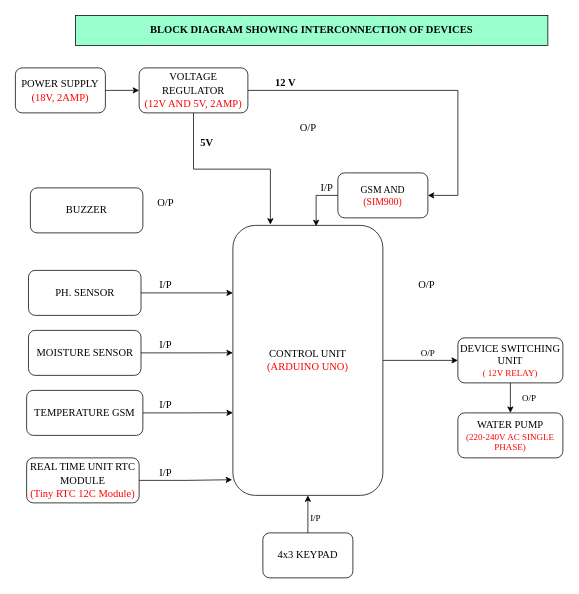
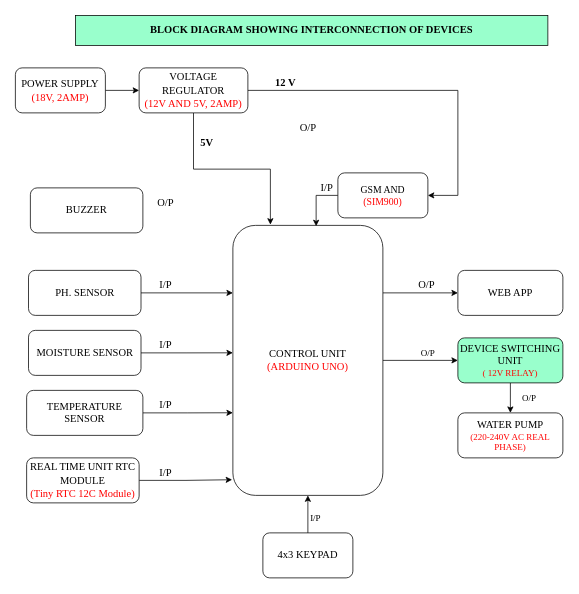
  <mxCell id="0" />
  <mxCell id="1" parent="0" />
  <mxCell id="2" style="edgeStyle=orthogonalEdgeStyle;rounded=0;orthogonalLoop=1;jettySize=auto;html=1;entryX=0;entryY=0.25;entryDx=0;entryDy=0;fontFamily=Times New Roman;fontSize=14;fontColor=#FF0000;" edge="1" parent="1" source="3" target="10"><mxGeometry relative="1" as="geometry" /></mxCell>
  <mxCell id="3" value="&lt;font face=&quot;Georgia&quot; style=&quot;font-size: 14px&quot;&gt;PH. SENSOR&lt;/font&gt;" style="rounded=1;whiteSpace=wrap;html=1;" parent="1" vertex="1"><mxGeometry x="37.5" y="360" width="150" height="60" as="geometry" /></mxCell>
  <mxCell id="4" style="edgeStyle=orthogonalEdgeStyle;rounded=0;orthogonalLoop=1;jettySize=auto;html=1;entryX=0;entryY=0.694;entryDx=0;entryDy=0;entryPerimeter=0;fontFamily=Times New Roman;fontSize=14;fontColor=#FF0000;" edge="1" parent="1" source="5" target="10"><mxGeometry relative="1" as="geometry" /></mxCell>
- <mxCell id="5" value="&lt;font face=&quot;Georgia&quot; style=&quot;font-size: 14px&quot;&gt;TEMPERATURE GSM&lt;/font&gt;" style="rounded=1;whiteSpace=wrap;html=1;" parent="1" vertex="1"><mxGeometry x="35" y="520" width="155" height="60" as="geometry" /></mxCell>
+ <mxCell id="5" value="&lt;font face=&quot;Georgia&quot; style=&quot;font-size: 14px&quot;&gt;TEMPERATURE SENSOR&lt;/font&gt;" style="rounded=1;whiteSpace=wrap;html=1;" parent="1" vertex="1"><mxGeometry x="35" y="520" width="155" height="60" as="geometry" /></mxCell>
  <mxCell id="6" style="edgeStyle=orthogonalEdgeStyle;rounded=0;orthogonalLoop=1;jettySize=auto;html=1;entryX=0;entryY=0.472;entryDx=0;entryDy=0;entryPerimeter=0;fontFamily=Times New Roman;fontSize=14;fontColor=#FF0000;" edge="1" parent="1" source="7" target="10"><mxGeometry relative="1" as="geometry" /></mxCell>
  <mxCell id="7" value="&lt;font face=&quot;Georgia&quot; style=&quot;font-size: 14px&quot;&gt;MOISTURE SENSOR&lt;/font&gt;" style="rounded=1;whiteSpace=wrap;html=1;" parent="1" vertex="1"><mxGeometry x="37.5" y="440" width="150" height="60" as="geometry" /></mxCell>
+ <mxCell id="8" style="edgeStyle=orthogonalEdgeStyle;rounded=0;orthogonalLoop=1;jettySize=auto;html=1;exitX=1;exitY=0.25;exitDx=0;exitDy=0;entryX=0;entryY=0.5;entryDx=0;entryDy=0;fontFamily=Times New Roman;fontSize=14;fontColor=#000000;" edge="1" parent="1" source="10" target="14"><mxGeometry relative="1" as="geometry" /></mxCell>
  <mxCell id="9" value="" style="edgeStyle=orthogonalEdgeStyle;rounded=0;orthogonalLoop=1;jettySize=auto;html=1;fontFamily=Times New Roman;fontSize=14;fontColor=#000000;" edge="1" parent="1" source="10" target="34"><mxGeometry relative="1" as="geometry" /></mxCell>
  <mxCell id="10" value="&lt;font face=&quot;Georgia&quot; style=&quot;font-size: 14px&quot;&gt;CONTROL UNIT&lt;br&gt;&lt;font color=&quot;#ff0000&quot;&gt;(ARDUINO UNO)&lt;/font&gt;&lt;br&gt;&lt;/font&gt;" style="whiteSpace=wrap;html=1;rounded=1;" parent="1" vertex="1"><mxGeometry x="310" y="300" width="200" height="360" as="geometry" /></mxCell>
  <mxCell id="11" style="edgeStyle=orthogonalEdgeStyle;rounded=0;orthogonalLoop=1;jettySize=auto;html=1;exitX=0;exitY=0.5;exitDx=0;exitDy=0;entryX=0.555;entryY=0.003;entryDx=0;entryDy=0;entryPerimeter=0;fontFamily=Times New Roman;fontSize=12;fontColor=#000000;" edge="1" parent="1" source="12" target="10"><mxGeometry relative="1" as="geometry" /></mxCell>
  <mxCell id="12" value="&lt;font style=&quot;font-size: 13px&quot;&gt;&lt;font face=&quot;Georgia&quot;&gt;GSM AND&lt;/font&gt;&lt;br&gt;&lt;font color=&quot;#ff0000&quot; face=&quot;Times New Roman&quot;&gt;(SIM900)&lt;/font&gt;&lt;br&gt;&lt;/font&gt;" style="whiteSpace=wrap;html=1;rounded=1;" parent="1" vertex="1"><mxGeometry x="450" y="230" width="120" height="60" as="geometry" /></mxCell>
  <mxCell id="13" value="&lt;font face=&quot;Georgia&quot; style=&quot;font-size: 14px&quot;&gt;BUZZER&lt;/font&gt;" style="whiteSpace=wrap;html=1;rounded=1;" parent="1" vertex="1"><mxGeometry x="40" y="250" width="150" height="60" as="geometry" /></mxCell>
+ <mxCell id="14" value="&lt;font style=&quot;font-size: 14px&quot; face=&quot;Georgia&quot;&gt;WEB APP&lt;/font&gt;" style="whiteSpace=wrap;html=1;rounded=1;" parent="1" vertex="1"><mxGeometry x="610" y="360" width="140" height="60" as="geometry" /></mxCell>
  <mxCell id="15" value="&lt;b&gt;BLOCK DIAGRAM SHOWING INTERCONNECTION OF DEVICES&lt;/b&gt;" style="rounded=0;whiteSpace=wrap;html=1;fontFamily=Georgia;fontSize=14;fillColor=#99FFCC;" parent="1" vertex="1"><mxGeometry x="100" y="20" width="630" height="40" as="geometry" /></mxCell>
  <mxCell id="16" value="" style="edgeStyle=orthogonalEdgeStyle;rounded=0;orthogonalLoop=1;jettySize=auto;html=1;fontFamily=Georgia;fontSize=14;fontColor=#FF0000;" edge="1" parent="1" source="17" target="20"><mxGeometry relative="1" as="geometry" /></mxCell>
  <mxCell id="17" value="&lt;font style=&quot;font-size: 14px&quot;&gt;&lt;font face=&quot;Georgia&quot;&gt;POWER SUPPLY&lt;/font&gt;&lt;br&gt;&lt;font color=&quot;#ff0000&quot; style=&quot;font-size: 14px&quot; face=&quot;Times New Roman&quot;&gt;(18V, 2AMP)&lt;/font&gt;&lt;/font&gt;" style="rounded=1;whiteSpace=wrap;html=1;" vertex="1" parent="1"><mxGeometry x="20" y="90" width="120" height="60" as="geometry" /></mxCell>
  <mxCell id="18" style="edgeStyle=orthogonalEdgeStyle;rounded=0;orthogonalLoop=1;jettySize=auto;html=1;exitX=1;exitY=0.5;exitDx=0;exitDy=0;entryX=1;entryY=0.5;entryDx=0;entryDy=0;fontFamily=Georgia;fontSize=14;fontColor=#FF0000;" edge="1" parent="1" source="20" target="12"><mxGeometry relative="1" as="geometry"><Array as="points"><mxPoint x="610" y="120" /><mxPoint x="610" y="260" /></Array></mxGeometry></mxCell>
  <mxCell id="19" style="edgeStyle=orthogonalEdgeStyle;rounded=0;orthogonalLoop=1;jettySize=auto;html=1;fontFamily=Times New Roman;fontSize=14;fontColor=#000000;" edge="1" parent="1" source="20"><mxGeometry relative="1" as="geometry"><mxPoint x="360" y="299" as="targetPoint" /><Array as="points"><mxPoint x="258" y="225" /><mxPoint x="360" y="225" /><mxPoint x="360" y="299" /></Array></mxGeometry></mxCell>
  <mxCell id="20" value="&lt;font style=&quot;font-size: 14px&quot;&gt;&lt;font face=&quot;Georgia&quot;&gt;VOLTAGE REGULATOR&lt;/font&gt;&lt;br&gt;&lt;font color=&quot;#ff0000&quot; style=&quot;font-size: 14px&quot; face=&quot;Times New Roman&quot;&gt;(12V AND 5V, 2AMP)&lt;/font&gt;&lt;/font&gt;" style="rounded=1;whiteSpace=wrap;html=1;" vertex="1" parent="1"><mxGeometry x="185" y="90" width="145" height="60" as="geometry" /></mxCell>
  <mxCell id="21" value="&lt;font color=&quot;#000000&quot; face=&quot;Times New Roman&quot;&gt;&lt;b&gt;12 V&lt;/b&gt;&lt;/font&gt;" style="text;html=1;align=center;verticalAlign=middle;resizable=0;points=[];autosize=1;strokeColor=none;fillColor=none;fontSize=14;fontFamily=Georgia;fontColor=#FF0000;" vertex="1" parent="1"><mxGeometry x="360" y="100" width="40" height="20" as="geometry" /></mxCell>
  <mxCell id="22" value="&lt;b&gt;5V&lt;/b&gt;" style="text;html=1;align=center;verticalAlign=middle;resizable=0;points=[];autosize=1;strokeColor=none;fillColor=none;fontSize=14;fontFamily=Times New Roman;fontColor=#000000;" vertex="1" parent="1"><mxGeometry x="260" y="180" width="30" height="20" as="geometry" /></mxCell>
  <mxCell id="23" value="O/P" style="text;html=1;align=center;verticalAlign=middle;resizable=0;points=[];autosize=1;strokeColor=none;fillColor=none;fontSize=14;fontFamily=Times New Roman;fontColor=#000000;" vertex="1" parent="1"><mxGeometry x="390" y="160" width="40" height="20" as="geometry" /></mxCell>
  <mxCell id="24" value="I/P" style="text;html=1;align=center;verticalAlign=middle;resizable=0;points=[];autosize=1;strokeColor=none;fillColor=none;fontSize=14;fontFamily=Times New Roman;fontColor=#000000;" vertex="1" parent="1"><mxGeometry x="420" y="240" width="30" height="20" as="geometry" /></mxCell>
  <mxCell id="25" style="edgeStyle=orthogonalEdgeStyle;rounded=0;orthogonalLoop=1;jettySize=auto;html=1;entryX=-0.005;entryY=0.942;entryDx=0;entryDy=0;entryPerimeter=0;fontFamily=Times New Roman;fontSize=14;fontColor=#FF0000;" edge="1" parent="1" source="26" target="10"><mxGeometry relative="1" as="geometry" /></mxCell>
  <mxCell id="26" value="&lt;font style=&quot;font-size: 14px&quot;&gt;&lt;font face=&quot;Georgia&quot;&gt;REAL TIME UNIT RTC MODULE&lt;/font&gt;&lt;br&gt;&lt;font color=&quot;#ff0000&quot; face=&quot;Times New Roman&quot;&gt;(Tiny RTC 12C Module)&lt;/font&gt;&lt;br&gt;&lt;/font&gt;" style="rounded=1;whiteSpace=wrap;html=1;" vertex="1" parent="1"><mxGeometry x="35" y="610" width="150" height="60" as="geometry" /></mxCell>
  <mxCell id="27" value="&lt;font color=&quot;#000000&quot;&gt;I/P&lt;/font&gt;" style="text;html=1;align=center;verticalAlign=middle;resizable=0;points=[];autosize=1;strokeColor=none;fillColor=none;fontSize=14;fontFamily=Times New Roman;fontColor=#FF0000;" vertex="1" parent="1"><mxGeometry x="205" y="370" width="30" height="20" as="geometry" /></mxCell>
  <mxCell id="28" value="I/P" style="text;html=1;align=center;verticalAlign=middle;resizable=0;points=[];autosize=1;strokeColor=none;fillColor=none;fontSize=14;fontFamily=Times New Roman;fontColor=#000000;" vertex="1" parent="1"><mxGeometry x="205" y="450" width="30" height="20" as="geometry" /></mxCell>
  <mxCell id="29" value="I/P" style="text;html=1;align=center;verticalAlign=middle;resizable=0;points=[];autosize=1;strokeColor=none;fillColor=none;fontSize=14;fontFamily=Times New Roman;fontColor=#000000;" vertex="1" parent="1"><mxGeometry x="205" y="530" width="30" height="20" as="geometry" /></mxCell>
  <mxCell id="30" value="I/P" style="text;html=1;align=center;verticalAlign=middle;resizable=0;points=[];autosize=1;strokeColor=none;fillColor=none;fontSize=14;fontFamily=Times New Roman;fontColor=#000000;" vertex="1" parent="1"><mxGeometry x="205" y="620" width="30" height="20" as="geometry" /></mxCell>
  <mxCell id="31" value="O/P" style="text;html=1;align=center;verticalAlign=middle;resizable=0;points=[];autosize=1;strokeColor=none;fillColor=none;fontSize=14;fontFamily=Times New Roman;fontColor=#000000;" vertex="1" parent="1"><mxGeometry x="200" y="260" width="40" height="20" as="geometry" /></mxCell>
  <mxCell id="32" value="O/P" style="text;html=1;align=center;verticalAlign=middle;resizable=0;points=[];autosize=1;strokeColor=none;fillColor=none;fontSize=14;fontFamily=Times New Roman;fontColor=#000000;" vertex="1" parent="1"><mxGeometry x="547.5" y="370" width="40" height="20" as="geometry" /></mxCell>
  <mxCell id="33" value="" style="edgeStyle=orthogonalEdgeStyle;rounded=0;orthogonalLoop=1;jettySize=auto;html=1;fontFamily=Georgia;fontSize=12;fontColor=#000000;" edge="1" parent="1" source="34" target="36"><mxGeometry relative="1" as="geometry" /></mxCell>
- <mxCell id="34" value="&lt;font face=&quot;Georgia&quot; style=&quot;font-size: 14px&quot;&gt;DEVICE SWITCHING UNIT&lt;/font&gt;&lt;br&gt;&lt;font color=&quot;#ff0000&quot; face=&quot;Times New Roman&quot;&gt;( 12V RELAY)&lt;/font&gt;" style="whiteSpace=wrap;html=1;rounded=1;" vertex="1" parent="1"><mxGeometry x="610" y="450" width="140" height="60" as="geometry" /></mxCell>
+ <mxCell id="34" value="&lt;font face=&quot;Georgia&quot; style=&quot;font-size: 14px&quot;&gt;DEVICE SWITCHING UNIT&lt;/font&gt;&lt;br&gt;&lt;font color=&quot;#ff0000&quot; face=&quot;Times New Roman&quot;&gt;( 12V RELAY)&lt;/font&gt;" style="whiteSpace=wrap;html=1;rounded=1;fillColor=#99ffcc;" vertex="1" parent="1"><mxGeometry x="610" y="450" width="140" height="60" as="geometry" /></mxCell>
  <mxCell id="35" value="&lt;font color=&quot;#000000&quot; style=&quot;font-size: 12px&quot;&gt;O/P&lt;/font&gt;" style="text;html=1;align=center;verticalAlign=middle;resizable=0;points=[];autosize=1;strokeColor=none;fillColor=none;fontSize=14;fontFamily=Georgia;fontColor=#FF0000;" vertex="1" parent="1"><mxGeometry x="550" y="460" width="40" height="20" as="geometry" /></mxCell>
- <mxCell id="36" value="&lt;font face=&quot;Georgia&quot; style=&quot;font-size: 14px&quot;&gt;WATER PUMP&lt;/font&gt;&lt;br&gt;&lt;font face=&quot;Times New Roman&quot; color=&quot;#ff0000&quot;&gt;(220-240V AC SINGLE PHASE)&lt;/font&gt;" style="whiteSpace=wrap;html=1;rounded=1;" vertex="1" parent="1"><mxGeometry x="610" y="550" width="140" height="60" as="geometry" /></mxCell>
+ <mxCell id="36" value="&lt;font face=&quot;Georgia&quot; style=&quot;font-size: 14px&quot;&gt;WATER PUMP&lt;/font&gt;&lt;br&gt;&lt;font face=&quot;Times New Roman&quot; color=&quot;#ff0000&quot;&gt;(220-240V AC REAL PHASE)&lt;/font&gt;" style="whiteSpace=wrap;html=1;rounded=1;" vertex="1" parent="1"><mxGeometry x="610" y="550" width="140" height="60" as="geometry" /></mxCell>
  <mxCell id="37" value="&lt;font color=&quot;#000000&quot; face=&quot;Times New Roman&quot; style=&quot;font-size: 12px&quot;&gt;O/P&lt;/font&gt;" style="text;html=1;align=center;verticalAlign=middle;resizable=0;points=[];autosize=1;strokeColor=none;fillColor=none;fontSize=14;fontFamily=Georgia;fontColor=#FF0000;" vertex="1" parent="1"><mxGeometry x="690" y="520" width="30" height="20" as="geometry" /></mxCell>
  <mxCell id="38" style="edgeStyle=orthogonalEdgeStyle;rounded=0;orthogonalLoop=1;jettySize=auto;html=1;entryX=0.5;entryY=1;entryDx=0;entryDy=0;fontFamily=Times New Roman;fontSize=12;fontColor=#000000;" edge="1" parent="1" source="39" target="10"><mxGeometry relative="1" as="geometry" /></mxCell>
  <mxCell id="39" value="&lt;font style=&quot;font-size: 14px&quot; face=&quot;Times New Roman&quot;&gt;4x3 &lt;/font&gt;&lt;font face=&quot;Georgia&quot; style=&quot;font-size: 14px&quot;&gt;KEYPAD&lt;/font&gt;" style="rounded=1;whiteSpace=wrap;html=1;" vertex="1" parent="1"><mxGeometry x="350" y="710" width="120" height="60" as="geometry" /></mxCell>
  <mxCell id="40" value="I/P" style="text;html=1;align=center;verticalAlign=middle;resizable=0;points=[];autosize=1;strokeColor=none;fillColor=none;fontSize=12;fontFamily=Times New Roman;fontColor=#000000;" vertex="1" parent="1"><mxGeometry x="405" y="680" width="30" height="20" as="geometry" /></mxCell>
